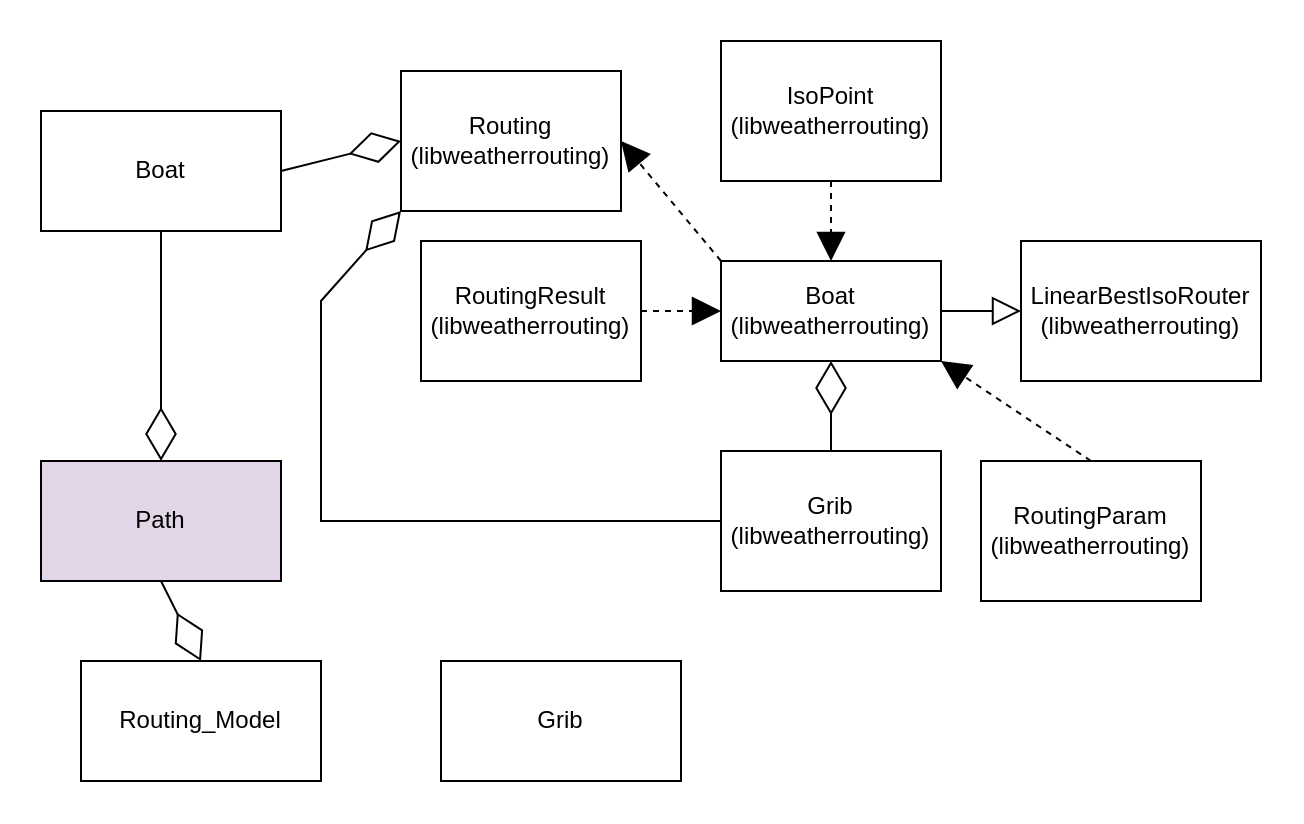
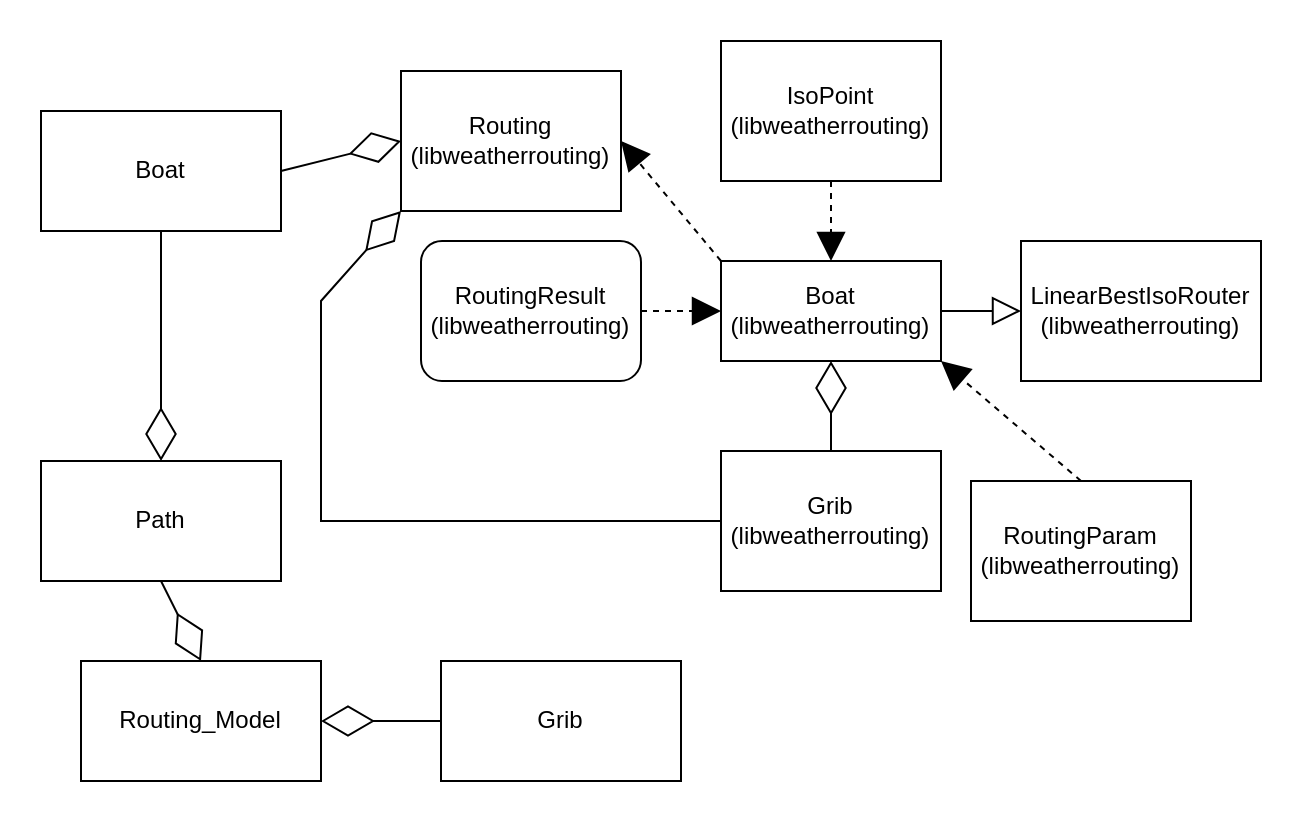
  <mxCell id="0" />
  <mxCell id="1" parent="0" />
  <mxCell id="2" value="Boat" style="rounded=0;whiteSpace=wrap;html=1;" vertex="1" parent="1"><mxGeometry x="20" y="55" width="120" height="60" as="geometry" /></mxCell>
- <mxCell id="3" value="Path" style="rounded=0;whiteSpace=wrap;html=1;fillColor=#e1d5e7;" vertex="1" parent="1"><mxGeometry x="20" y="230" width="120" height="60" as="geometry" /></mxCell>
+ <mxCell id="3" value="Path" style="rounded=0;whiteSpace=wrap;html=1;" vertex="1" parent="1"><mxGeometry x="20" y="230" width="120" height="60" as="geometry" /></mxCell>
  <mxCell id="4" value="Grib" style="rounded=0;whiteSpace=wrap;html=1;" vertex="1" parent="1"><mxGeometry x="220" y="330" width="120" height="60" as="geometry" /></mxCell>
  <mxCell id="5" value="Routing_Model" style="rounded=0;whiteSpace=wrap;html=1;" vertex="1" parent="1"><mxGeometry x="40" y="330" width="120" height="60" as="geometry" /></mxCell>
  <mxCell id="6" value="" style="endArrow=diamondThin;endFill=0;endSize=24;html=1;rounded=0;exitX=0.5;exitY=1;exitDx=0;exitDy=0;entryX=0.5;entryY=0;entryDx=0;entryDy=0;" edge="1" parent="1" source="2" target="3"><mxGeometry width="160" relative="1" as="geometry"><mxPoint x="90" y="130" as="sourcePoint" /><mxPoint x="250" y="130" as="targetPoint" /></mxGeometry></mxCell>
  <mxCell id="7" value="" style="endArrow=diamondThin;endFill=0;endSize=24;html=1;rounded=0;exitX=0.5;exitY=1;exitDx=0;exitDy=0;entryX=0.5;entryY=0;entryDx=0;entryDy=0;" edge="1" parent="1" source="3" target="5"><mxGeometry width="160" relative="1" as="geometry"><mxPoint x="89.7" y="210" as="sourcePoint" /><mxPoint x="89.7" y="260" as="targetPoint" /></mxGeometry></mxCell>
+ <mxCell id="8" value="" style="endArrow=diamondThin;endFill=0;endSize=24;html=1;rounded=0;entryX=1;entryY=0.5;entryDx=0;entryDy=0;" edge="1" parent="1" source="4" target="5"><mxGeometry width="160" relative="1" as="geometry"><mxPoint x="210" y="190" as="sourcePoint" /><mxPoint x="210" y="240" as="targetPoint" /></mxGeometry></mxCell>
  <mxCell id="9" value="LinearBestIsoRouter (libweatherrouting)" style="html=1;whiteSpace=wrap;" vertex="1" parent="1"><mxGeometry x="510" y="120" width="120" height="70" as="geometry" /></mxCell>
  <mxCell id="10" value="Routing (libweatherrouting)" style="html=1;whiteSpace=wrap;" vertex="1" parent="1"><mxGeometry x="200" y="35" width="110" height="70" as="geometry" /></mxCell>
  <mxCell id="11" value="Boat&lt;div&gt;(libweatherrouting)&lt;/div&gt;" style="html=1;whiteSpace=wrap;" vertex="1" parent="1"><mxGeometry x="360" y="130" width="110" height="50" as="geometry" /></mxCell>
  <mxCell id="12" value="" style="endArrow=block;dashed=0;endFill=0;endSize=12;html=1;rounded=0;exitX=1;exitY=0.5;exitDx=0;exitDy=0;entryX=0;entryY=0.5;entryDx=0;entryDy=0;" edge="1" parent="1" source="11" target="9"><mxGeometry width="160" relative="1" as="geometry"><mxPoint x="230" y="170" as="sourcePoint" /><mxPoint x="390" y="170" as="targetPoint" /></mxGeometry></mxCell>
  <mxCell id="13" value="Grib&lt;div&gt;(libweatherrouting)&lt;/div&gt;" style="html=1;whiteSpace=wrap;" vertex="1" parent="1"><mxGeometry x="360" y="225" width="110" height="70" as="geometry" /></mxCell>
  <mxCell id="14" value="" style="endArrow=diamondThin;endFill=0;endSize=24;html=1;rounded=0;exitX=0.5;exitY=0;exitDx=0;exitDy=0;entryX=0.5;entryY=1;entryDx=0;entryDy=0;" edge="1" parent="1" source="13" target="11"><mxGeometry width="160" relative="1" as="geometry"><mxPoint x="260" y="10" as="sourcePoint" /><mxPoint x="300" y="10" as="targetPoint" /></mxGeometry></mxCell>
- <mxCell id="15" value="RoutingResult (libweatherrouting)" style="html=1;whiteSpace=wrap;" vertex="1" parent="1"><mxGeometry x="210" y="120" width="110" height="70" as="geometry" /></mxCell>
+ <mxCell id="15" value="RoutingResult (libweatherrouting)" style="html=1;whiteSpace=wrap;rounded=1;" vertex="1" parent="1"><mxGeometry x="210" y="120" width="110" height="70" as="geometry" /></mxCell>
  <mxCell id="16" value="" style="endArrow=block;dashed=1;endFill=12;endSize=12;html=1;rounded=0;exitX=1;exitY=0.5;exitDx=0;exitDy=0;" edge="1" parent="1" source="15" target="11"><mxGeometry width="160" relative="1" as="geometry"><mxPoint x="370" y="270" as="sourcePoint" /><mxPoint x="320" y="140" as="targetPoint" /></mxGeometry></mxCell>
  <mxCell id="17" value="IsoPoint (libweatherrouting)" style="html=1;whiteSpace=wrap;" vertex="1" parent="1"><mxGeometry x="360" y="20" width="110" height="70" as="geometry" /></mxCell>
  <mxCell id="18" value="" style="endArrow=block;dashed=1;endFill=12;endSize=12;html=1;rounded=0;exitX=0.5;exitY=1;exitDx=0;exitDy=0;entryX=0.5;entryY=0;entryDx=0;entryDy=0;" edge="1" parent="1" source="17" target="11"><mxGeometry width="160" relative="1" as="geometry"><mxPoint x="275" y="160" as="sourcePoint" /><mxPoint x="269" y="115" as="targetPoint" /></mxGeometry></mxCell>
- <mxCell id="19" value="RoutingParam (libweatherrouting)" style="html=1;whiteSpace=wrap;" vertex="1" parent="1"><mxGeometry x="490" y="230" width="110" height="70" as="geometry" /></mxCell>
+ <mxCell id="19" value="RoutingParam (libweatherrouting)" style="html=1;whiteSpace=wrap;" vertex="1" parent="1"><mxGeometry x="485" y="240" width="110" height="70" as="geometry" /></mxCell>
  <mxCell id="20" value="" style="endArrow=block;dashed=1;endFill=12;endSize=12;html=1;rounded=0;exitX=0.5;exitY=0;exitDx=0;exitDy=0;" edge="1" parent="1" source="19"><mxGeometry width="160" relative="1" as="geometry"><mxPoint x="425" y="100" as="sourcePoint" /><mxPoint x="470" y="180" as="targetPoint" /></mxGeometry></mxCell>
  <mxCell id="21" value="" style="endArrow=block;dashed=1;endFill=12;endSize=12;html=1;rounded=0;exitX=0;exitY=0;exitDx=0;exitDy=0;entryX=1;entryY=0.5;entryDx=0;entryDy=0;" edge="1" parent="1" source="11" target="10"><mxGeometry width="160" relative="1" as="geometry"><mxPoint x="425" y="100" as="sourcePoint" /><mxPoint x="425" y="140" as="targetPoint" /></mxGeometry></mxCell>
  <mxCell id="22" value="" style="endArrow=diamondThin;endFill=0;endSize=24;html=1;rounded=0;exitX=1;exitY=0.5;exitDx=0;exitDy=0;entryX=0;entryY=0.5;entryDx=0;entryDy=0;" edge="1" parent="1" source="2" target="10"><mxGeometry width="160" relative="1" as="geometry"><mxPoint x="330" y="270" as="sourcePoint" /><mxPoint x="170" y="80" as="targetPoint" /></mxGeometry></mxCell>
  <mxCell id="23" value="" style="endArrow=diamondThin;endFill=0;endSize=24;html=1;rounded=0;exitX=0;exitY=0.5;exitDx=0;exitDy=0;entryX=0;entryY=1;entryDx=0;entryDy=0;" edge="1" parent="1" source="13" target="10"><mxGeometry width="160" relative="1" as="geometry"><mxPoint x="425" y="235" as="sourcePoint" /><mxPoint x="425" y="190" as="targetPoint" /><Array as="points"><mxPoint x="160" y="260" /><mxPoint x="160" y="150" /></Array></mxGeometry></mxCell>
